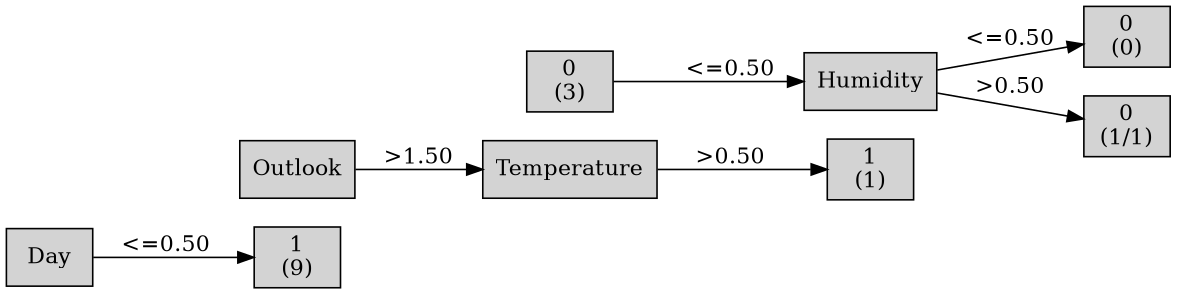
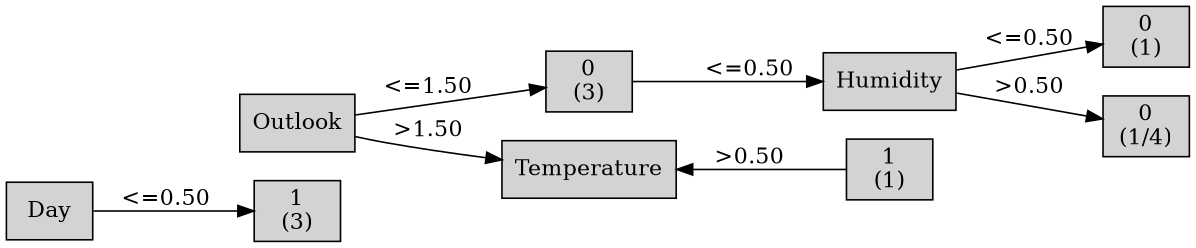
  digraph {
    rankdir=LR
    node [shape=box style=filled weight=2]
    n1 [label="Day\n" weight=1]
-   n2 [label="1\n(9)\n"]
+   n2 [label="1\n(3)\n"]
    n3 [label="Outlook\n"]
    n4 [label="0\n(3)\n" weight=3]
    n5 [label="Temperature\n" weight=3]
    n6 [label="Humidity\n" weight=4]
    n7 [label="1\n(1)\n" weight=4]
-   n8 [label="0\n(0)\n" weight=5]
-   n9 [label="0\n(1/1)\n" weight=5]
+   n8 [label="0\n(1)\n" weight=5]
+   n9 [label="0\n(1/4)\n" weight=5]
    subgraph sub_1 {
      rank=same
      n1
    }
    subgraph sub_2 {
      rank=same
      n2
      n3
    }
    subgraph sub_3 {
      rank=same
      n4
      n5
    }
    subgraph sub_4 {
      rank=same
      n6
      n7
    }
    subgraph sub_5 {
      rank=same
      n8
      n9
    }
    n1 -> n2 [label="<=0.50"]
+   n3 -> n4 [label="<=1.50"]
    n3 -> n5 [label=">1.50"]
    n4 -> n6 [label="<=0.50"]
-   n5 -> n7 [label=">0.50"]
+   n7 -> n5 [label=">0.50"]
    n6 -> n8 [label="<=0.50"]
    n6 -> n9 [label=">0.50"]
  }
